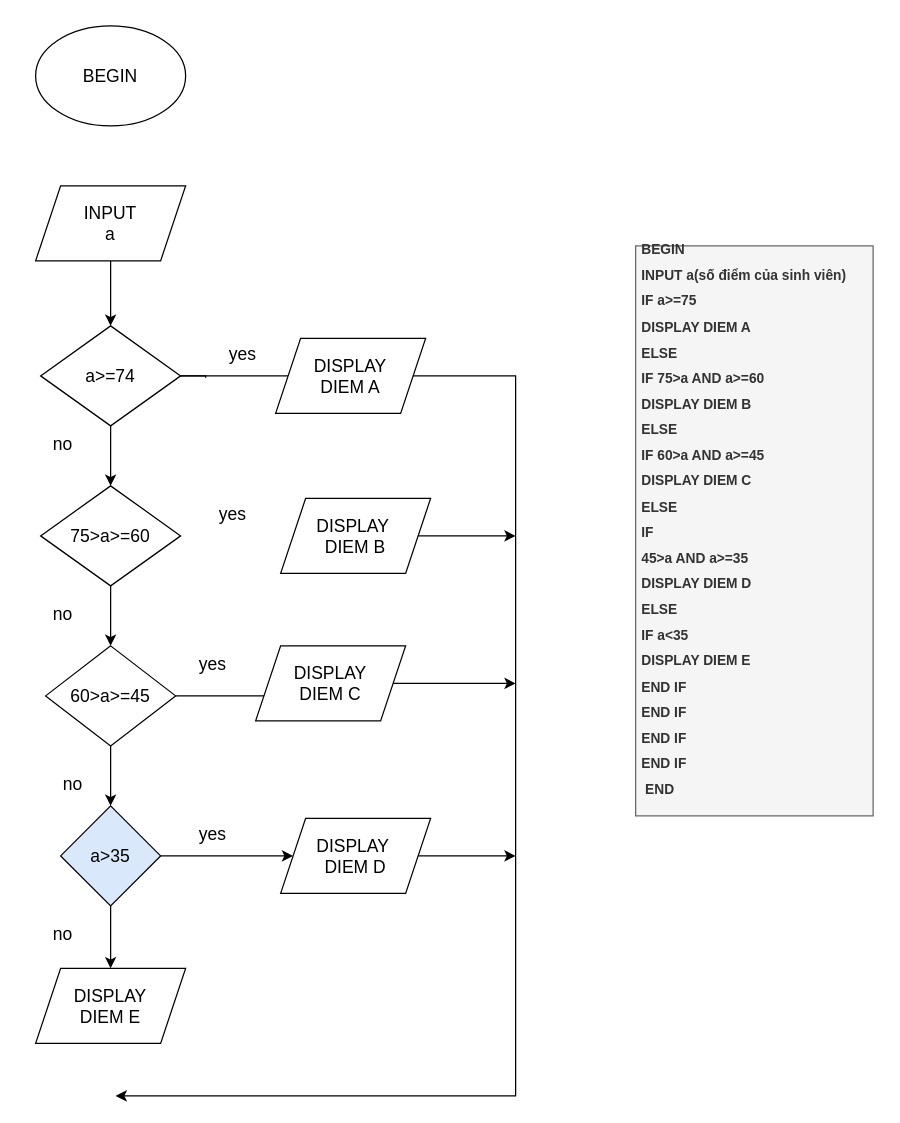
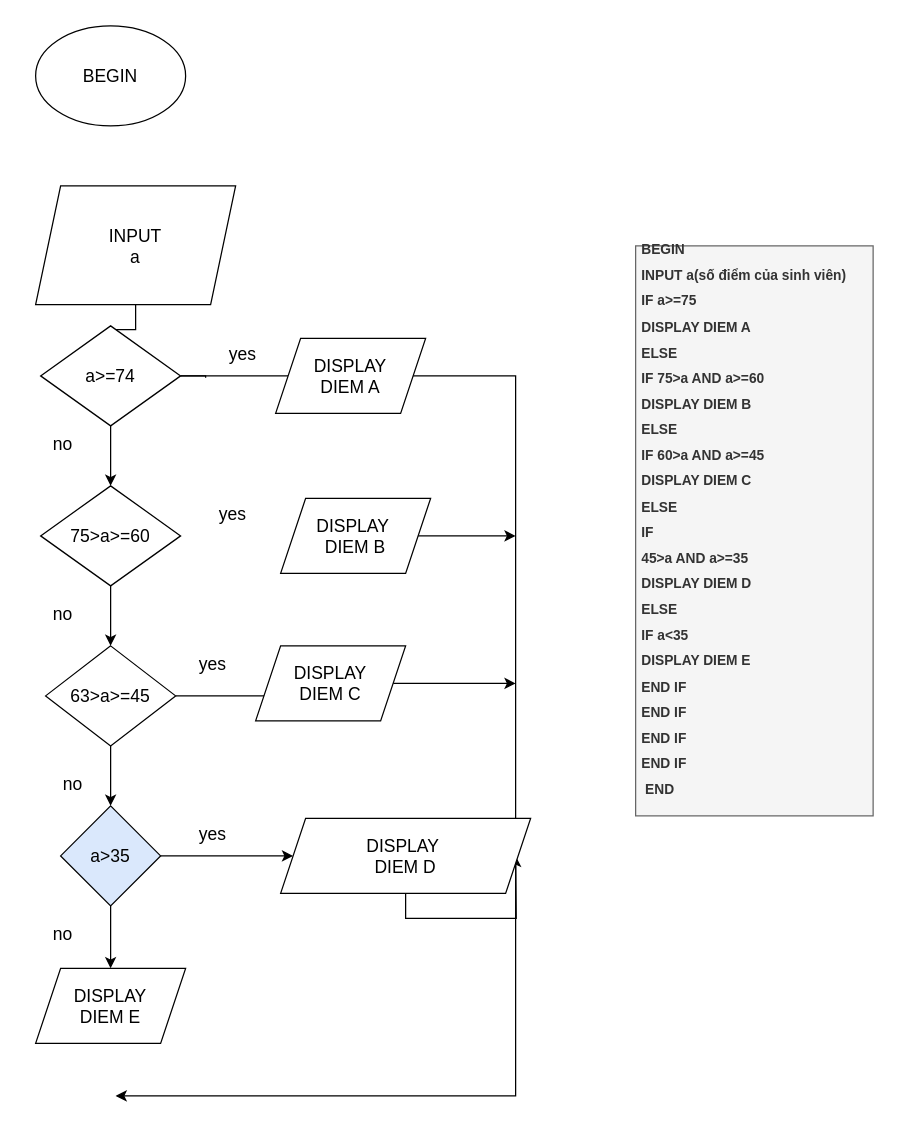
  <mxCell id="0" />
  <mxCell id="1" parent="0" />
  <mxCell id="2" value="&lt;h1 style=&quot;font-size: 11px;&quot;&gt;&lt;font style=&quot;font-size: 11px;&quot;&gt;BEGIN&lt;/font&gt;&lt;/h1&gt;&lt;h1 style=&quot;font-size: 11px;&quot;&gt;&lt;font style=&quot;font-size: 11px;&quot;&gt;&#09; INPUT a(số điểm của sinh viên)&lt;/font&gt;&lt;/h1&gt;&lt;h1 style=&quot;font-size: 11px;&quot;&gt;&lt;font style=&quot;font-size: 11px;&quot;&gt;&lt;span style=&quot;&quot;&gt;&#09;&lt;/span&gt; IF a&amp;gt;=75&lt;/font&gt;&lt;/h1&gt;&lt;h1 style=&quot;font-size: 11px;&quot;&gt;&lt;font style=&quot;font-size: 11px;&quot;&gt;&lt;span style=&quot;&quot;&gt;&#09;&lt;/span&gt; DISPLAY DIEM A&lt;/font&gt;&lt;/h1&gt;&lt;h1 style=&quot;font-size: 11px;&quot;&gt;&lt;font style=&quot;font-size: 11px;&quot;&gt;&lt;span style=&quot;&quot;&gt;&#09;&lt;/span&gt; ELSE&lt;/font&gt;&lt;/h1&gt;&lt;h1 style=&quot;font-size: 11px;&quot;&gt;&lt;font style=&quot;font-size: 11px;&quot;&gt;&lt;span style=&quot;&quot;&gt;&#09;&lt;/span&gt; IF 75&amp;gt;a AND a&amp;gt;=60&lt;/font&gt;&lt;/h1&gt;&lt;h1 style=&quot;font-size: 11px;&quot;&gt;&lt;font style=&quot;font-size: 11px;&quot;&gt;&lt;span style=&quot;&quot;&gt;&#09;&lt;/span&gt; DISPLAY DIEM B&lt;/font&gt;&lt;/h1&gt;&lt;h1 style=&quot;font-size: 11px;&quot;&gt;&lt;font style=&quot;font-size: 11px;&quot;&gt;&lt;span style=&quot;&quot;&gt;&#09;&lt;/span&gt; ELSE&lt;/font&gt;&lt;/h1&gt;&lt;h1 style=&quot;font-size: 11px;&quot;&gt;&lt;font style=&quot;font-size: 11px;&quot;&gt;&lt;span style=&quot;&quot;&gt;&#09;&lt;/span&gt; IF 60&amp;gt;a AND a&amp;gt;=45&lt;/font&gt;&lt;/h1&gt;&lt;h1 style=&quot;font-size: 11px;&quot;&gt;&lt;font style=&quot;font-size: 11px;&quot;&gt;&lt;span style=&quot;&quot;&gt;&#09;&lt;/span&gt; DISPLAY DIEM C&lt;/font&gt;&lt;/h1&gt;&lt;h1 style=&quot;font-size: 11px;&quot;&gt;&lt;font style=&quot;font-size: 11px;&quot;&gt;&lt;span style=&quot;&quot;&gt;&#09;&lt;/span&gt; ELSE&lt;/font&gt;&lt;/h1&gt;&lt;h1 style=&quot;font-size: 11px;&quot;&gt;&lt;font style=&quot;font-size: 11px;&quot;&gt;&lt;span style=&quot;&quot;&gt;&#09;&lt;/span&gt; IF&lt;/font&gt;&lt;/h1&gt;&lt;h1 style=&quot;font-size: 11px;&quot;&gt;&lt;font style=&quot;font-size: 11px;&quot;&gt;&lt;span style=&quot;&quot;&gt;&#09;&lt;/span&gt; 45&amp;gt;a AND a&amp;gt;=35&lt;/font&gt;&lt;/h1&gt;&lt;h1 style=&quot;font-size: 11px;&quot;&gt;&lt;font style=&quot;font-size: 11px;&quot;&gt;&lt;span style=&quot;&quot;&gt;&#09;&lt;/span&gt; DISPLAY DIEM D&lt;/font&gt;&lt;/h1&gt;&lt;h1 style=&quot;font-size: 11px;&quot;&gt;&lt;font style=&quot;font-size: 11px;&quot;&gt;&lt;span style=&quot;&quot;&gt;&#09;&lt;/span&gt; ELSE&lt;/font&gt;&lt;/h1&gt;&lt;h1 style=&quot;font-size: 11px;&quot;&gt;&lt;font style=&quot;font-size: 11px;&quot;&gt;&lt;span style=&quot;&quot;&gt;&#09;&lt;/span&gt; IF a&amp;lt;35&lt;/font&gt;&lt;/h1&gt;&lt;h1 style=&quot;font-size: 11px;&quot;&gt;&lt;font style=&quot;font-size: 11px;&quot;&gt;&lt;span style=&quot;&quot;&gt;&#09;&lt;/span&gt; DISPLAY DIEM E&lt;/font&gt;&lt;/h1&gt;&lt;h1 style=&quot;font-size: 11px;&quot;&gt;&lt;font style=&quot;font-size: 11px;&quot;&gt;&lt;span style=&quot;&quot;&gt;&#09;&lt;/span&gt; END IF&lt;/font&gt;&lt;/h1&gt;&lt;h1 style=&quot;font-size: 11px;&quot;&gt;&lt;font style=&quot;font-size: 11px;&quot;&gt;&lt;span style=&quot;&quot;&gt;&#09;&lt;/span&gt; END IF&lt;/font&gt;&lt;/h1&gt;&lt;h1 style=&quot;font-size: 11px;&quot;&gt;&lt;font style=&quot;font-size: 11px;&quot;&gt;&lt;span style=&quot;&quot;&gt;&#09;&lt;/span&gt; END IF&lt;/font&gt;&lt;/h1&gt;&lt;h1 style=&quot;font-size: 11px;&quot;&gt;&lt;font style=&quot;font-size: 11px;&quot;&gt;&lt;span style=&quot;&quot;&gt;&#09;&lt;/span&gt; END IF&lt;/font&gt;&lt;/h1&gt;&lt;h1 style=&quot;font-size: 11px;&quot;&gt;&lt;font style=&quot;font-size: 11px;&quot;&gt;&amp;nbsp;END&lt;/font&gt;&lt;/h1&gt;&lt;h1 style=&quot;font-size: 11px;&quot;&gt;&lt;font style=&quot;font-size: 11px;&quot;&gt;&amp;nbsp; &amp;nbsp; &amp;nbsp; &amp;nbsp;&amp;nbsp;&lt;/font&gt;&lt;/h1&gt;" style="text;html=1;strokeColor=#666666;fillColor=#f5f5f5;spacing=5;spacingTop=-20;whiteSpace=wrap;overflow=hidden;rounded=0;fontColor=#333333;" vertex="1" parent="1"><mxGeometry x="508" y="196" width="190" height="456" as="geometry" /></mxCell>
  <mxCell id="3" value="&lt;font style=&quot;font-size: 14px;&quot;&gt;BEGIN&lt;/font&gt;" style="ellipse;whiteSpace=wrap;html=1;fontSize=11;" vertex="1" parent="1"><mxGeometry x="28" y="20" width="120" height="80" as="geometry" /></mxCell>
  <mxCell id="4" value="" style="edgeStyle=orthogonalEdgeStyle;rounded=0;orthogonalLoop=1;jettySize=auto;html=1;fontSize=14;" edge="1" parent="1" source="5" target="7"><mxGeometry relative="1" as="geometry" /></mxCell>
- <mxCell id="5" value="INPUT&lt;br&gt;a" style="shape=parallelogram;perimeter=parallelogramPerimeter;whiteSpace=wrap;html=1;fixedSize=1;fontSize=14;" vertex="1" parent="1"><mxGeometry x="28" y="148" width="120" height="60" as="geometry" /></mxCell>
+ <mxCell id="5" value="INPUT&lt;br&gt;a" style="shape=parallelogram;perimeter=parallelogramPerimeter;whiteSpace=wrap;html=1;fixedSize=1;fontSize=14;" vertex="1" parent="1"><mxGeometry x="28" y="148" width="160" height="95" as="geometry" /></mxCell>
  <mxCell id="6" value="" style="edgeStyle=orthogonalEdgeStyle;rounded=0;orthogonalLoop=1;jettySize=auto;html=1;fontSize=14;" edge="1" parent="1" source="7" target="9"><mxGeometry relative="1" as="geometry" /></mxCell>
  <mxCell id="7" value="a&amp;gt;=74" style="rhombus;whiteSpace=wrap;html=1;fontSize=14;" vertex="1" parent="1"><mxGeometry x="32" y="260" width="112" height="80" as="geometry" /></mxCell>
  <mxCell id="8" value="" style="edgeStyle=orthogonalEdgeStyle;rounded=0;orthogonalLoop=1;jettySize=auto;html=1;fontSize=14;" edge="1" parent="1" source="9" target="12"><mxGeometry relative="1" as="geometry" /></mxCell>
  <mxCell id="9" value="75&amp;gt;a&amp;gt;=60" style="rhombus;whiteSpace=wrap;html=1;fontSize=14;" vertex="1" parent="1"><mxGeometry x="32" y="388" width="112" height="80" as="geometry" /></mxCell>
  <mxCell id="10" value="" style="edgeStyle=orthogonalEdgeStyle;rounded=0;orthogonalLoop=1;jettySize=auto;html=1;fontSize=14;" edge="1" parent="1" source="12"><mxGeometry relative="1" as="geometry"><mxPoint x="88" y="644" as="targetPoint" /></mxGeometry></mxCell>
  <mxCell id="11" style="edgeStyle=orthogonalEdgeStyle;rounded=0;orthogonalLoop=1;jettySize=auto;html=1;fontSize=14;" edge="1" parent="1" source="12"><mxGeometry relative="1" as="geometry"><mxPoint x="276" y="556" as="targetPoint" /></mxGeometry></mxCell>
- <mxCell id="12" value="60&amp;gt;a&amp;gt;=45" style="rhombus;whiteSpace=wrap;html=1;fontSize=14;" vertex="1" parent="1"><mxGeometry x="36" y="516" width="104" height="80" as="geometry" /></mxCell>
+ <mxCell id="12" value="63&amp;gt;a&amp;gt;=45" style="rhombus;whiteSpace=wrap;html=1;fontSize=14;" vertex="1" parent="1"><mxGeometry x="36" y="516" width="104" height="80" as="geometry" /></mxCell>
  <mxCell id="13" style="edgeStyle=orthogonalEdgeStyle;rounded=0;orthogonalLoop=1;jettySize=auto;html=1;fontSize=14;" edge="1" parent="1" source="15" target="28"><mxGeometry relative="1" as="geometry" /></mxCell>
  <mxCell id="14" style="edgeStyle=orthogonalEdgeStyle;rounded=0;orthogonalLoop=1;jettySize=auto;html=1;entryX=0;entryY=0.5;entryDx=0;entryDy=0;fontSize=14;" edge="1" parent="1" source="15" target="27"><mxGeometry relative="1" as="geometry" /></mxCell>
  <mxCell id="15" value="a&amp;gt;35" style="rhombus;whiteSpace=wrap;html=1;fontSize=14;fillColor=#dae8fc;" vertex="1" parent="1"><mxGeometry x="48" y="644" width="80" height="80" as="geometry" /></mxCell>
  <mxCell id="16" value="" style="edgeStyle=orthogonalEdgeStyle;rounded=0;orthogonalLoop=1;jettySize=auto;html=1;fontSize=14;endArrow=none;" edge="1" parent="1" source="7"><mxGeometry relative="1" as="geometry"><mxPoint x="164" y="301" as="targetPoint" /><mxPoint x="144" y="300" as="sourcePoint" /><Array as="points" /></mxGeometry></mxCell>
  <mxCell id="17" value="yes" style="text;html=1;strokeColor=none;fillColor=none;align=center;verticalAlign=middle;whiteSpace=wrap;rounded=0;fontSize=14;" vertex="1" parent="1"><mxGeometry x="164" y="268" width="60" height="30" as="geometry" /></mxCell>
  <mxCell id="18" value="" style="endArrow=none;html=1;rounded=0;fontSize=14;exitX=1;exitY=0.5;exitDx=0;exitDy=0;startArrow=none;" edge="1" parent="1" source="21"><mxGeometry width="50" height="50" relative="1" as="geometry"><mxPoint x="148" y="292" as="sourcePoint" /><mxPoint x="268" y="300" as="targetPoint" /></mxGeometry></mxCell>
  <mxCell id="19" value="" style="endArrow=none;html=1;rounded=0;fontSize=14;exitX=1;exitY=0.5;exitDx=0;exitDy=0;" edge="1" parent="1" source="7" target="21"><mxGeometry width="50" height="50" relative="1" as="geometry"><mxPoint x="144" y="300" as="sourcePoint" /><mxPoint x="268" y="300" as="targetPoint" /></mxGeometry></mxCell>
  <mxCell id="20" style="edgeStyle=orthogonalEdgeStyle;rounded=0;orthogonalLoop=1;jettySize=auto;html=1;fontSize=14;" edge="1" parent="1" source="21"><mxGeometry relative="1" as="geometry"><mxPoint x="92" y="876" as="targetPoint" /><Array as="points"><mxPoint x="412" y="300" /><mxPoint x="412" y="876" /></Array></mxGeometry></mxCell>
  <mxCell id="21" value="DISPLAY&lt;br&gt;DIEM A" style="shape=parallelogram;perimeter=parallelogramPerimeter;whiteSpace=wrap;html=1;fixedSize=1;fontSize=14;" vertex="1" parent="1"><mxGeometry x="220" y="270" width="120" height="60" as="geometry" /></mxCell>
  <mxCell id="22" style="edgeStyle=orthogonalEdgeStyle;rounded=0;orthogonalLoop=1;jettySize=auto;html=1;fontSize=14;" edge="1" parent="1" source="23"><mxGeometry relative="1" as="geometry"><mxPoint x="412" y="428" as="targetPoint" /></mxGeometry></mxCell>
  <mxCell id="23" value="DISPLAY&amp;nbsp;&lt;br&gt;DIEM B" style="shape=parallelogram;perimeter=parallelogramPerimeter;whiteSpace=wrap;html=1;fixedSize=1;fontSize=14;" vertex="1" parent="1"><mxGeometry x="224" y="398" width="120" height="60" as="geometry" /></mxCell>
  <mxCell id="24" style="edgeStyle=orthogonalEdgeStyle;rounded=0;orthogonalLoop=1;jettySize=auto;html=1;fontSize=14;" edge="1" parent="1" source="25"><mxGeometry relative="1" as="geometry"><mxPoint x="412" y="546" as="targetPoint" /></mxGeometry></mxCell>
  <mxCell id="25" value="DISPLAY&lt;br&gt;DIEM C" style="shape=parallelogram;perimeter=parallelogramPerimeter;whiteSpace=wrap;html=1;fixedSize=1;fontSize=14;" vertex="1" parent="1"><mxGeometry x="204" y="516" width="120" height="60" as="geometry" /></mxCell>
  <mxCell id="26" style="edgeStyle=orthogonalEdgeStyle;rounded=0;orthogonalLoop=1;jettySize=auto;html=1;fontSize=14;" edge="1" parent="1" source="27"><mxGeometry relative="1" as="geometry"><mxPoint x="412" y="684" as="targetPoint" /></mxGeometry></mxCell>
- <mxCell id="27" value="DISPLAY&amp;nbsp;&lt;br&gt;DIEM D" style="shape=parallelogram;perimeter=parallelogramPerimeter;whiteSpace=wrap;html=1;fixedSize=1;fontSize=14;" vertex="1" parent="1"><mxGeometry x="224" y="654" width="120" height="60" as="geometry" /></mxCell>
+ <mxCell id="27" value="DISPLAY&amp;nbsp;&lt;br&gt;DIEM D" style="shape=parallelogram;perimeter=parallelogramPerimeter;whiteSpace=wrap;html=1;fixedSize=1;fontSize=14;" vertex="1" parent="1"><mxGeometry x="224" y="654" width="200" height="60" as="geometry" /></mxCell>
  <mxCell id="28" value="DISPLAY&lt;br&gt;DIEM E" style="shape=parallelogram;perimeter=parallelogramPerimeter;whiteSpace=wrap;html=1;fixedSize=1;fontSize=14;" vertex="1" parent="1"><mxGeometry x="28" y="774" width="120" height="60" as="geometry" /></mxCell>
  <mxCell id="29" value="no" style="text;html=1;strokeColor=none;fillColor=none;align=center;verticalAlign=middle;whiteSpace=wrap;rounded=0;fontSize=14;" vertex="1" parent="1"><mxGeometry x="20" y="340" width="60" height="30" as="geometry" /></mxCell>
  <mxCell id="30" value="yes" style="text;html=1;strokeColor=none;fillColor=none;align=center;verticalAlign=middle;whiteSpace=wrap;rounded=0;fontSize=14;" vertex="1" parent="1"><mxGeometry x="156" y="396" width="60" height="30" as="geometry" /></mxCell>
  <mxCell id="31" value="no" style="text;html=1;strokeColor=none;fillColor=none;align=center;verticalAlign=middle;whiteSpace=wrap;rounded=0;fontSize=14;" vertex="1" parent="1"><mxGeometry x="20" y="476" width="60" height="30" as="geometry" /></mxCell>
  <mxCell id="32" value="yes" style="text;html=1;strokeColor=none;fillColor=none;align=center;verticalAlign=middle;whiteSpace=wrap;rounded=0;fontSize=14;" vertex="1" parent="1"><mxGeometry x="140" y="516" width="60" height="30" as="geometry" /></mxCell>
  <mxCell id="33" value="no" style="text;html=1;strokeColor=none;fillColor=none;align=center;verticalAlign=middle;whiteSpace=wrap;rounded=0;fontSize=14;" vertex="1" parent="1"><mxGeometry x="28" y="612" width="60" height="30" as="geometry" /></mxCell>
  <mxCell id="34" value="no" style="text;html=1;strokeColor=none;fillColor=none;align=center;verticalAlign=middle;whiteSpace=wrap;rounded=0;fontSize=14;" vertex="1" parent="1"><mxGeometry x="20" y="732" width="60" height="30" as="geometry" /></mxCell>
  <mxCell id="35" value="yes" style="text;html=1;strokeColor=none;fillColor=none;align=center;verticalAlign=middle;whiteSpace=wrap;rounded=0;fontSize=14;" vertex="1" parent="1"><mxGeometry x="140" y="652" width="60" height="30" as="geometry" /></mxCell>
